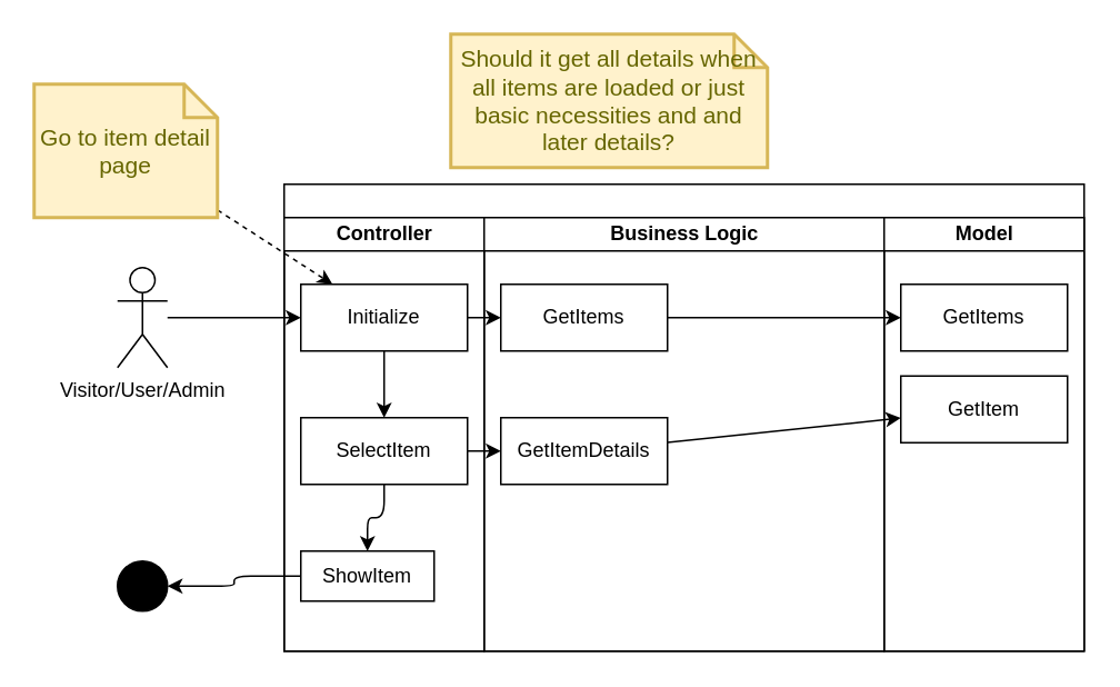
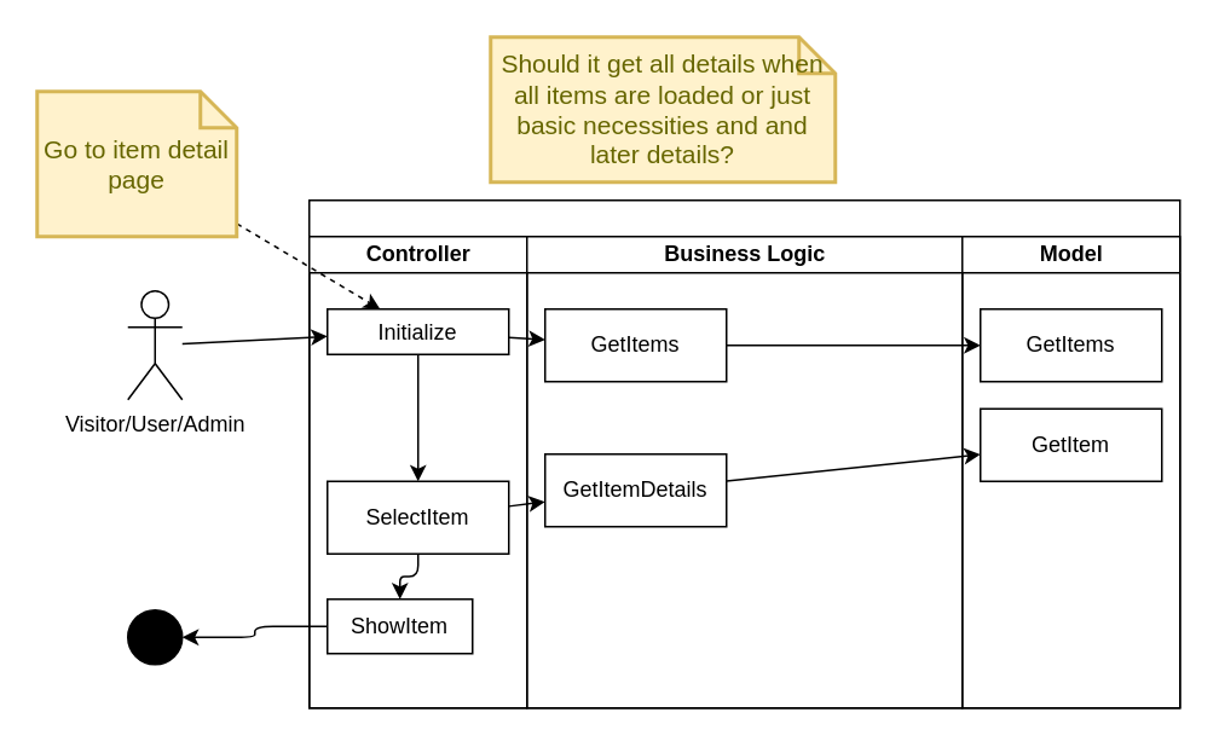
  <mxCell id="0" />
  <mxCell id="1" parent="0" />
  <mxCell id="2" value="" style="swimlane;childLayout=stackLayout;resizeParent=1;resizeParentMax=0;startSize=20;html=1;" parent="1" vertex="1"><mxGeometry x="170" y="110" width="480" height="280" as="geometry" /></mxCell>
  <mxCell id="3" value="Controller" style="swimlane;startSize=20;html=1;" parent="2" vertex="1"><mxGeometry y="20" width="120" height="260" as="geometry" /></mxCell>
  <mxCell id="4" value="" style="edgeStyle=none;html=1;" parent="3" source="5" target="7" edge="1"><mxGeometry relative="1" as="geometry" /></mxCell>
- <mxCell id="5" value="Initialize" style="rounded=0;whiteSpace=wrap;html=1;" parent="3" vertex="1"><mxGeometry x="10" y="40" width="100" height="40" as="geometry" /></mxCell>
+ <mxCell id="5" value="Initialize" style="rounded=0;whiteSpace=wrap;html=1;" parent="3" vertex="1"><mxGeometry x="10" y="40" width="100" height="25" as="geometry" /></mxCell>
  <mxCell id="6" value="" style="edgeStyle=orthogonalEdgeStyle;html=1;fontSize=15;" parent="3" source="7" target="8" edge="1"><mxGeometry relative="1" as="geometry" /></mxCell>
- <mxCell id="7" value="SelectItem" style="rounded=0;whiteSpace=wrap;html=1;" parent="3" vertex="1"><mxGeometry x="10.0" y="120" width="100" height="40" as="geometry" /></mxCell>
+ <mxCell id="7" value="SelectItem" style="rounded=0;whiteSpace=wrap;html=1;" parent="3" vertex="1"><mxGeometry x="10.0" y="135" width="100" height="40" as="geometry" /></mxCell>
  <mxCell id="8" value="ShowItem" style="rounded=0;whiteSpace=wrap;html=1;" parent="3" vertex="1"><mxGeometry x="10.0" y="200" width="80" height="30" as="geometry" /></mxCell>
  <mxCell id="9" value="Business Logic" style="swimlane;startSize=20;html=1;" parent="2" vertex="1"><mxGeometry x="120" y="20" width="240" height="260" as="geometry" /></mxCell>
  <mxCell id="10" value="GetItemDetails" style="rounded=0;whiteSpace=wrap;html=1;" parent="9" vertex="1"><mxGeometry x="10.0" y="120" width="100" height="40" as="geometry" /></mxCell>
  <mxCell id="11" value="GetItems" style="rounded=0;whiteSpace=wrap;html=1;" vertex="1" parent="9"><mxGeometry x="10.0" y="40" width="100" height="40" as="geometry" /></mxCell>
  <mxCell id="12" value="Model" style="swimlane;startSize=20;html=1;" parent="2" vertex="1"><mxGeometry x="360" y="20" width="120" height="260" as="geometry" /></mxCell>
  <mxCell id="13" value="GetItems" style="rounded=0;whiteSpace=wrap;html=1;" parent="12" vertex="1"><mxGeometry x="10.0" y="40" width="100" height="40" as="geometry" /></mxCell>
  <mxCell id="14" value="GetItem" style="rounded=0;whiteSpace=wrap;html=1;" vertex="1" parent="12"><mxGeometry x="10.0" y="95" width="100" height="40" as="geometry" /></mxCell>
  <mxCell id="15" value="" style="edgeStyle=none;html=1;" parent="2" source="7" target="10" edge="1"><mxGeometry relative="1" as="geometry" /></mxCell>
  <mxCell id="16" value="" style="edgeStyle=none;html=1;" edge="1" parent="2" source="5" target="11"><mxGeometry relative="1" as="geometry" /></mxCell>
  <mxCell id="17" style="edgeStyle=none;html=1;" parent="2" source="11" target="13" edge="1"><mxGeometry relative="1" as="geometry"><mxPoint x="230.0" y="80" as="sourcePoint" /></mxGeometry></mxCell>
  <mxCell id="18" style="edgeStyle=none;html=1;" edge="1" parent="2" source="10" target="14"><mxGeometry relative="1" as="geometry" /></mxCell>
  <mxCell id="19" style="edgeStyle=none;html=1;" parent="1" source="20" target="5" edge="1"><mxGeometry relative="1" as="geometry" /></mxCell>
  <mxCell id="20" value="Visitor/User/Admin" style="shape=umlActor;verticalLabelPosition=bottom;verticalAlign=top;html=1;outlineConnect=0;" parent="1" vertex="1"><mxGeometry x="70" y="160" width="30" height="60" as="geometry" /></mxCell>
  <mxCell id="21" value="" style="ellipse;fillColor=strokeColor;fontSize=15;" parent="1" vertex="1"><mxGeometry x="70" y="336" width="30" height="30" as="geometry" /></mxCell>
  <mxCell id="22" style="edgeStyle=orthogonalEdgeStyle;html=1;fontSize=15;" parent="1" source="8" target="21" edge="1"><mxGeometry relative="1" as="geometry" /></mxCell>
  <mxCell id="23" style="edgeStyle=none;html=1;dashed=1;" edge="1" parent="1" source="24" target="5"><mxGeometry relative="1" as="geometry"><mxPoint x="237.5" y="190" as="targetPoint" /></mxGeometry></mxCell>
  <mxCell id="24" value="Go to item detail page" style="shape=note;strokeWidth=2;fontSize=14;size=20;whiteSpace=wrap;html=1;fillColor=#fff2cc;strokeColor=#d6b656;fontColor=#666600;" vertex="1" parent="1"><mxGeometry x="20" y="50" width="110.0" height="80" as="geometry" /></mxCell>
  <mxCell id="25" value="Should it get all details when all items are loaded or just basic necessities and and later details?" style="shape=note;strokeWidth=2;fontSize=14;size=20;whiteSpace=wrap;html=1;fillColor=#fff2cc;strokeColor=#d6b656;fontColor=#666600;" vertex="1" parent="1"><mxGeometry x="270" y="20" width="190" height="80" as="geometry" /></mxCell>
